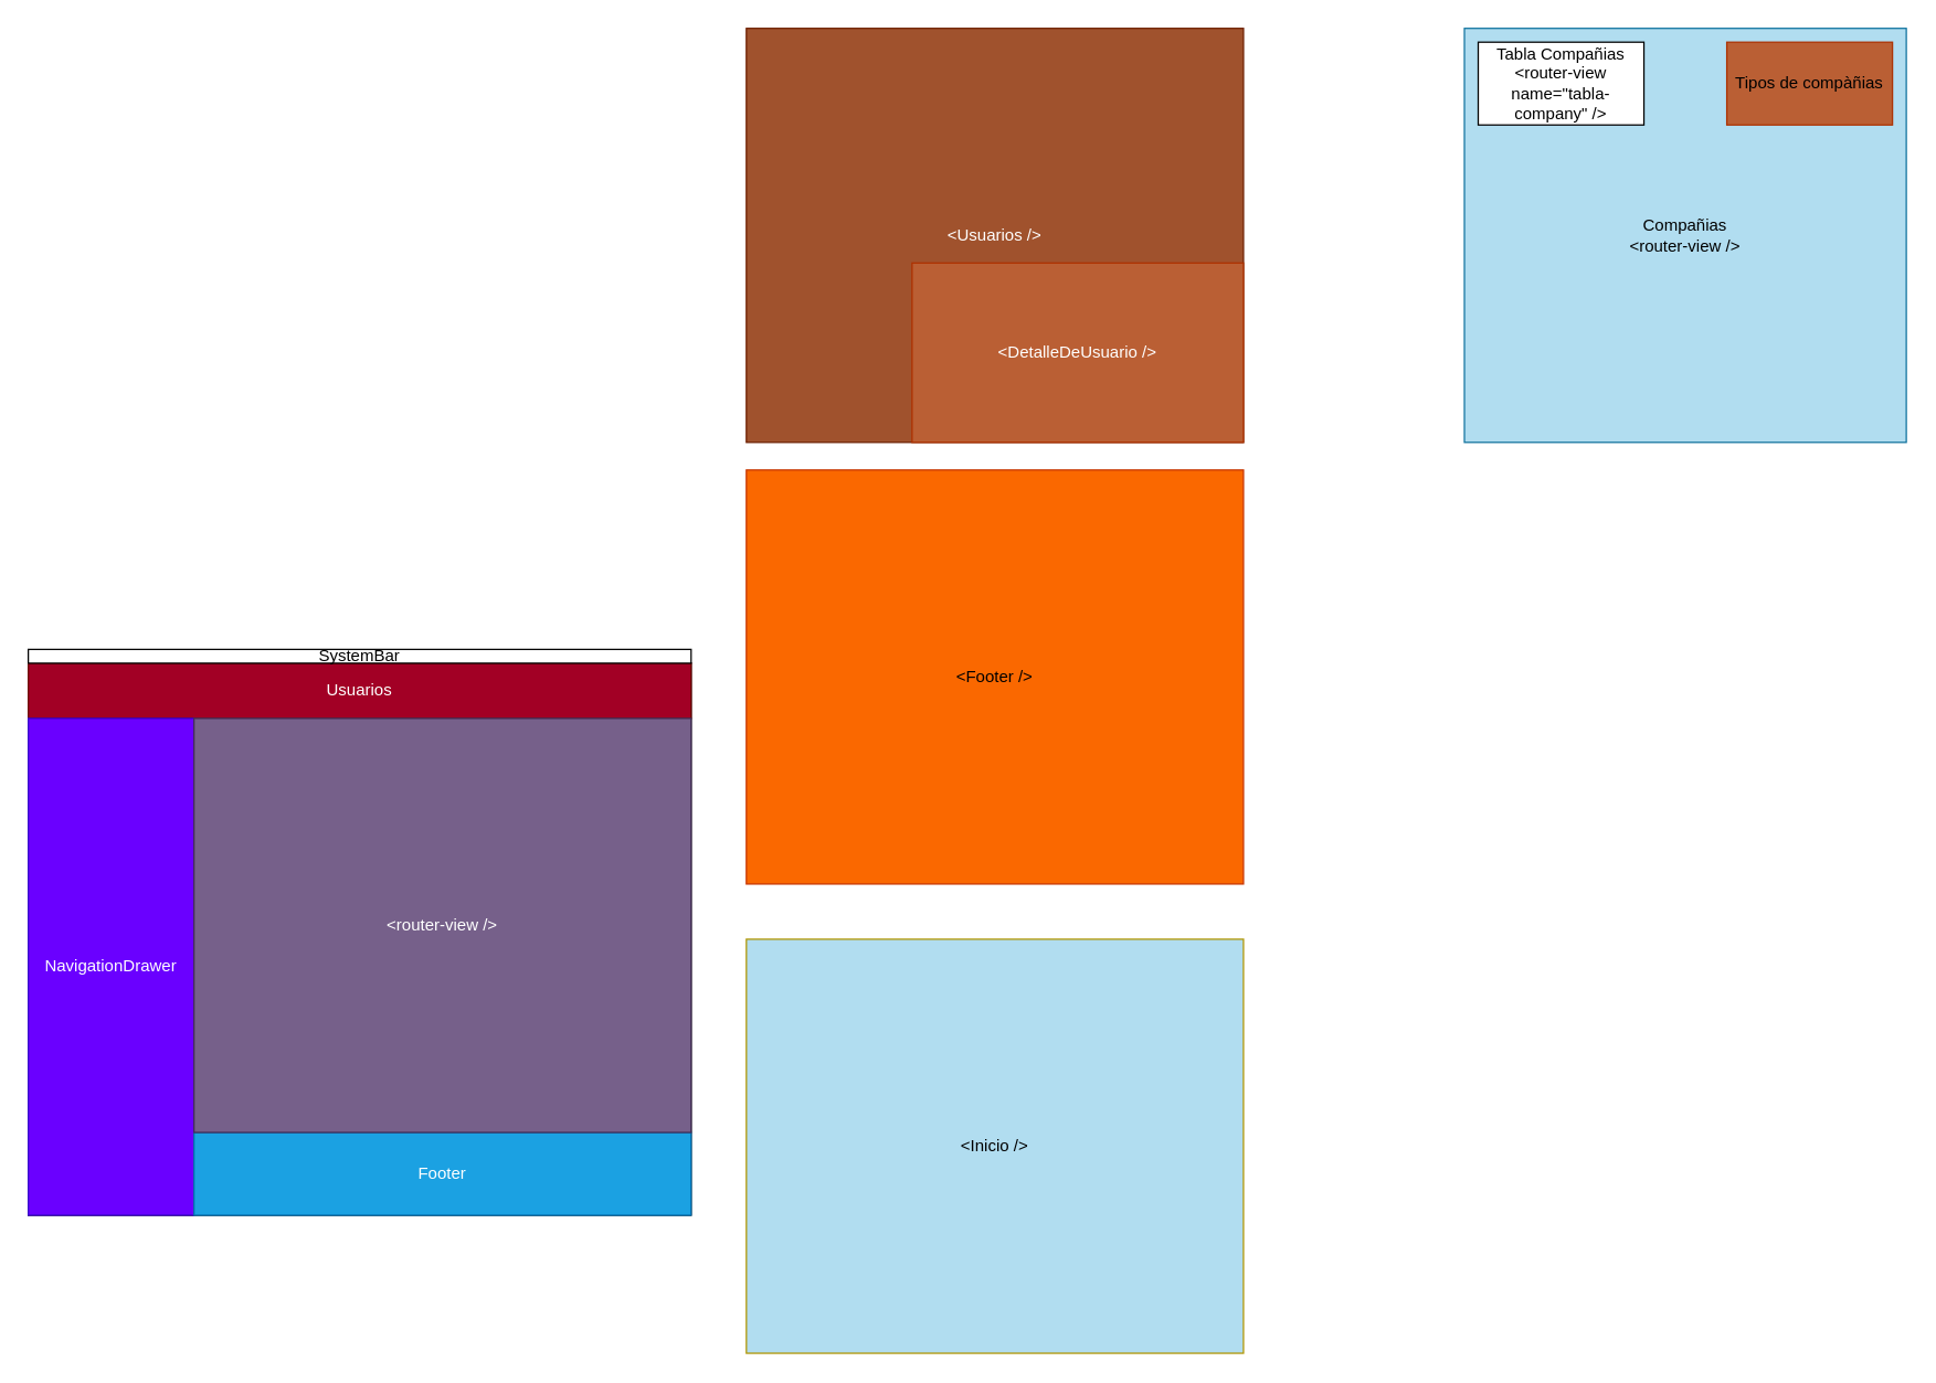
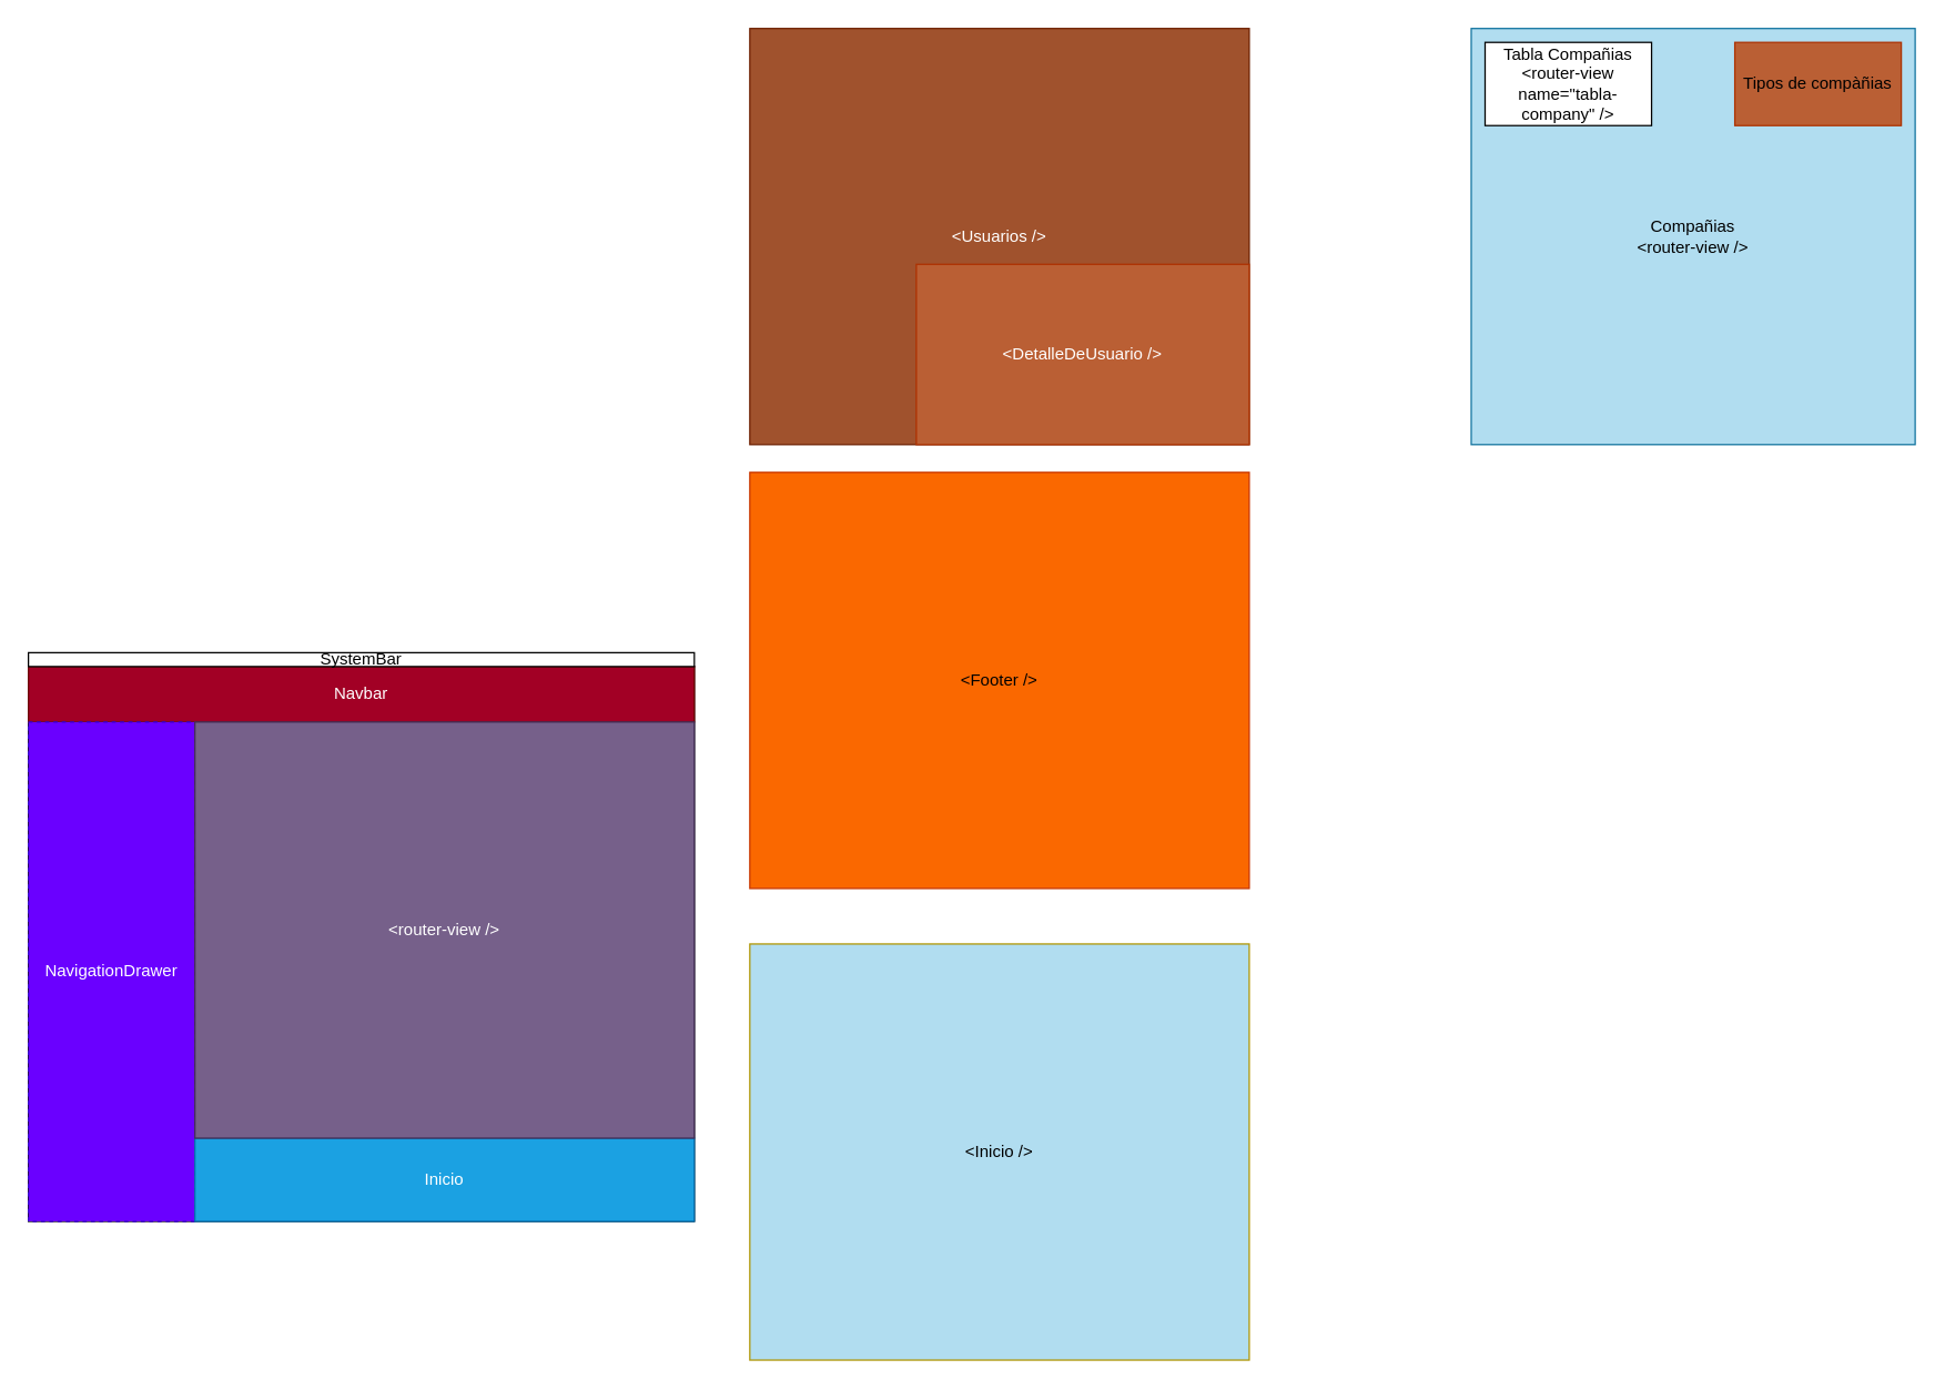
  <mxCell id="0" />
  <mxCell id="1" parent="0" />
  <mxCell id="2" value="" style="rounded=0;whiteSpace=wrap;html=1;" parent="1" vertex="1"><mxGeometry x="20" y="480" width="480" height="400" as="geometry" /></mxCell>
- <mxCell id="3" value="Usuarios" style="rounded=0;whiteSpace=wrap;html=1;fillColor=#a20025;strokeColor=#6F0000;fontColor=#ffffff;" parent="1" vertex="1"><mxGeometry x="20" y="480" width="480" height="40" as="geometry" /></mxCell>
- <mxCell id="4" value="NavigationDrawer" style="rounded=0;whiteSpace=wrap;html=1;fillColor=#6a00ff;strokeColor=#3700CC;fontColor=#ffffff;" parent="1" vertex="1"><mxGeometry x="20" y="520" width="120" height="360" as="geometry" /></mxCell>
- <mxCell id="5" value="Footer" style="rounded=0;whiteSpace=wrap;html=1;fillColor=#1ba1e2;strokeColor=#006EAF;fontColor=#ffffff;" parent="1" vertex="1"><mxGeometry x="140" y="820" width="360" height="60" as="geometry" /></mxCell>
+ <mxCell id="3" value="Navbar" style="rounded=0;whiteSpace=wrap;html=1;fillColor=#a20025;strokeColor=#6F0000;fontColor=#ffffff;" parent="1" vertex="1"><mxGeometry x="20" y="480" width="480" height="40" as="geometry" /></mxCell>
+ <mxCell id="4" value="NavigationDrawer" style="rounded=0;whiteSpace=wrap;html=1;fillColor=#6a00ff;strokeColor=#3700CC;fontColor=#ffffff;dashed=1;" parent="1" vertex="1"><mxGeometry x="20" y="520" width="120" height="360" as="geometry" /></mxCell>
+ <mxCell id="5" value="Inicio" style="rounded=0;whiteSpace=wrap;html=1;fillColor=#1ba1e2;strokeColor=#006EAF;fontColor=#ffffff;" parent="1" vertex="1"><mxGeometry x="140" y="820" width="360" height="60" as="geometry" /></mxCell>
  <mxCell id="6" value="SystemBar" style="rounded=0;whiteSpace=wrap;html=1;" parent="1" vertex="1"><mxGeometry x="20" y="470" width="480" height="10" as="geometry" /></mxCell>
  <mxCell id="7" value="&amp;lt;Inicio /&amp;gt;" style="rounded=0;whiteSpace=wrap;html=1;fillColor=#b1ddf0;strokeColor=#B09500;fontColor=#000000;" parent="1" vertex="1"><mxGeometry x="540" y="680" width="360" height="300" as="geometry" /></mxCell>
  <mxCell id="8" value="&amp;lt;Footer /&amp;gt;" style="rounded=0;whiteSpace=wrap;html=1;fillColor=#fa6800;strokeColor=#C73500;fontColor=#000000;" parent="1" vertex="1"><mxGeometry x="540" y="340" width="360" height="300" as="geometry" /></mxCell>
  <mxCell id="9" value="&amp;lt;router-view /&amp;gt;" style="rounded=0;whiteSpace=wrap;html=1;fillColor=#76608a;strokeColor=#432D57;fontColor=#ffffff;" parent="1" vertex="1"><mxGeometry x="140" y="520" width="360" height="300" as="geometry" /></mxCell>
  <mxCell id="10" value="&amp;lt;Usuarios /&amp;gt;" style="rounded=0;whiteSpace=wrap;html=1;fillColor=#a0522d;strokeColor=#6D1F00;fontColor=#ffffff;" vertex="1" parent="1"><mxGeometry x="540" y="20" width="360" height="300" as="geometry" /></mxCell>
  <mxCell id="11" value="&amp;lt;DetalleDeUsuario /&amp;gt;" style="rounded=0;whiteSpace=wrap;html=1;fontColor=#ffffff;strokeColor=#AD3100;fillColor=#BA5F34;" vertex="1" parent="1"><mxGeometry x="660" y="190" width="240" height="130" as="geometry" /></mxCell>
  <mxCell id="12" value="Compañias&lt;br&gt;&amp;lt;router-view /&amp;gt;" style="rounded=0;whiteSpace=wrap;html=1;strokeColor=#10739e;fillColor=#b1ddf0;" vertex="1" parent="1"><mxGeometry x="1060" y="20" width="320" height="300" as="geometry" /></mxCell>
  <mxCell id="13" value="Tabla Compañias&lt;br&gt;&amp;lt;router-view name=&quot;tabla-company&quot; /&amp;gt;" style="rounded=0;whiteSpace=wrap;html=1;" vertex="1" parent="1"><mxGeometry x="1070" y="30" width="120" height="60" as="geometry" /></mxCell>
  <mxCell id="14" value="Tipos de compàñias" style="rounded=0;whiteSpace=wrap;html=1;strokeColor=#AD3100;fillColor=#BA5F34;" vertex="1" parent="1"><mxGeometry x="1250" y="30" width="120" height="60" as="geometry" /></mxCell>
